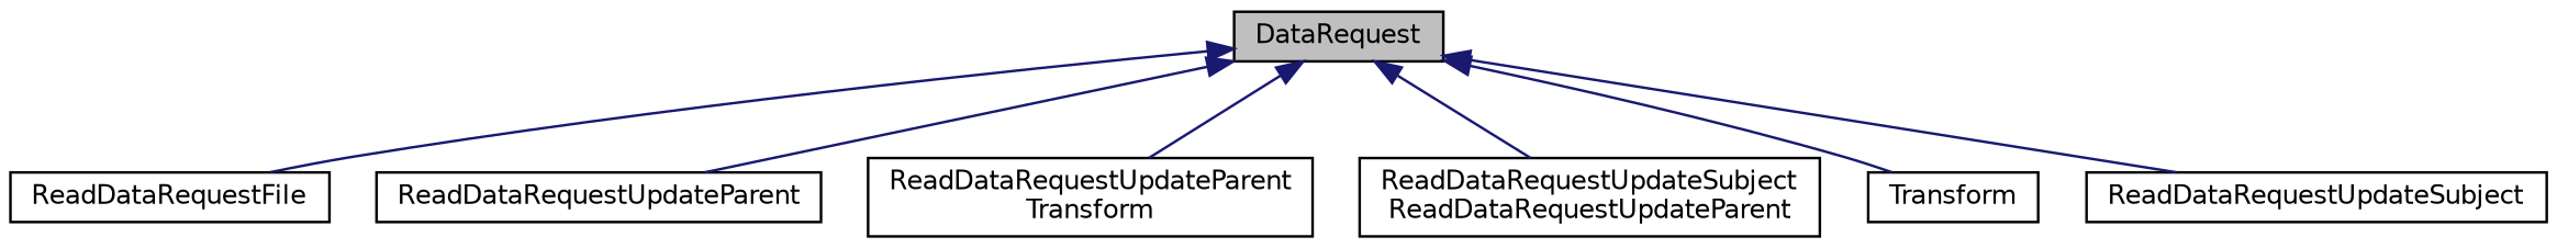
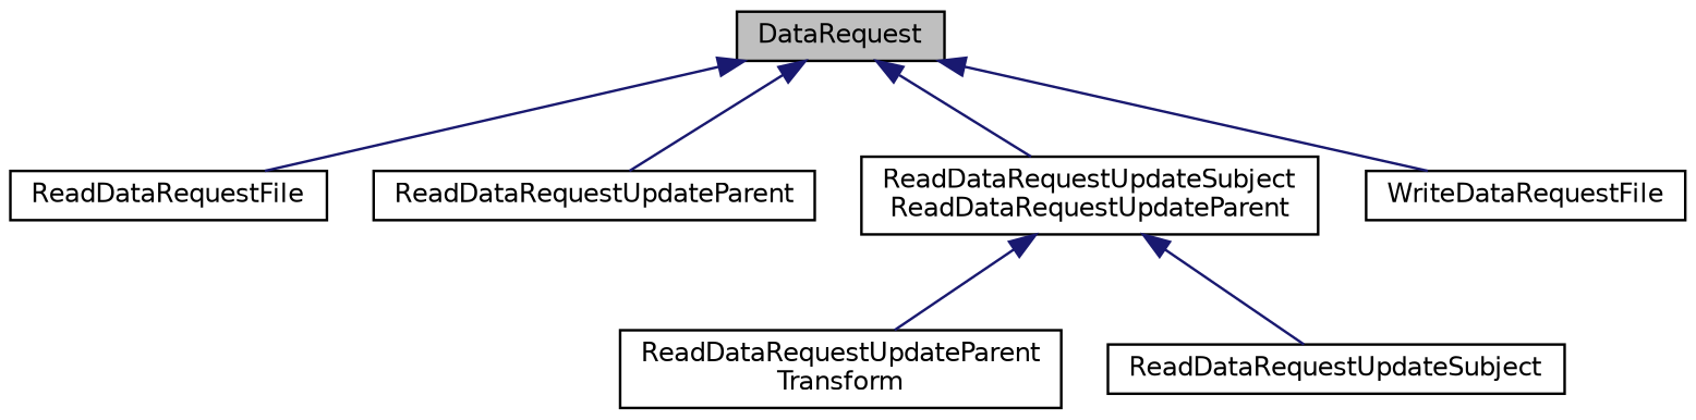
  digraph {
    rankdir=TB
    node [color=black fontname=Helvetica fontsize=10 shape=record]
    edge [color=midnightblue dir=back fontname=Helvetica fontsize=10 labelfontname=Helvetica labelfontsize=10 style=solid]
    n1 [fillcolor=grey75 fontcolor=black height=0.2 label=DataRequest style=filled width=0.4]
    n2 [height=0.2 label=ReadDataRequestFile width=0.4]
    n3 [height=0.2 label=ReadDataRequestUpdateParent width=0.4]
    n4 [height=0.2 label="ReadDataRequestUpdateParent\lTransform" width=0.4]
    n5 [height=0.2 label="ReadDataRequestUpdateSubject\lReadDataRequestUpdateParent" width=0.4]
-   n6 [height=0.2 label=Transform width=0.4]
+   n6 [height=0.2 label=WriteDataRequestFile width=0.4]
    n7 [height=0.2 label=ReadDataRequestUpdateSubject width=0.4]
    n1 -> n2
    n1 -> n3
-   n1 -> n4
+   n5 -> n4
    n1 -> n5
    n1 -> n6
-   n1 -> n7
+   n5 -> n7
  }
